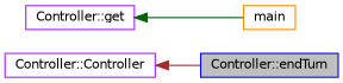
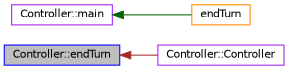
  digraph {
    rankdir=LR
    node [color=purple fontname=Helvetica fontsize=10 shape=record]
    edge [dir=back fontname=Helvetica fontsize=10 labelfontname=Helvetica labelfontsize=10 style=solid]
    n1 [color=blue fillcolor=grey75 fontcolor=black height=0.2 label="Controller::endTurn" style=filled width=0.4]
    n2 [height=0.2 label="Controller::Controller" width=0.4]
-   n3 [height=0.2 label="Controller::get" width=0.4]
-   n4 [color=darkorange height=0.2 label=main width=0.4]
-   n2 -> n1 [color=brown]
+   n3 [height=0.2 label="Controller::main" width=0.4]
+   n4 [color=darkorange height=0.2 label=endTurn width=0.4]
+   n1 -> n2 [color=brown]
    n3 -> n4 [color=darkgreen]
  }
